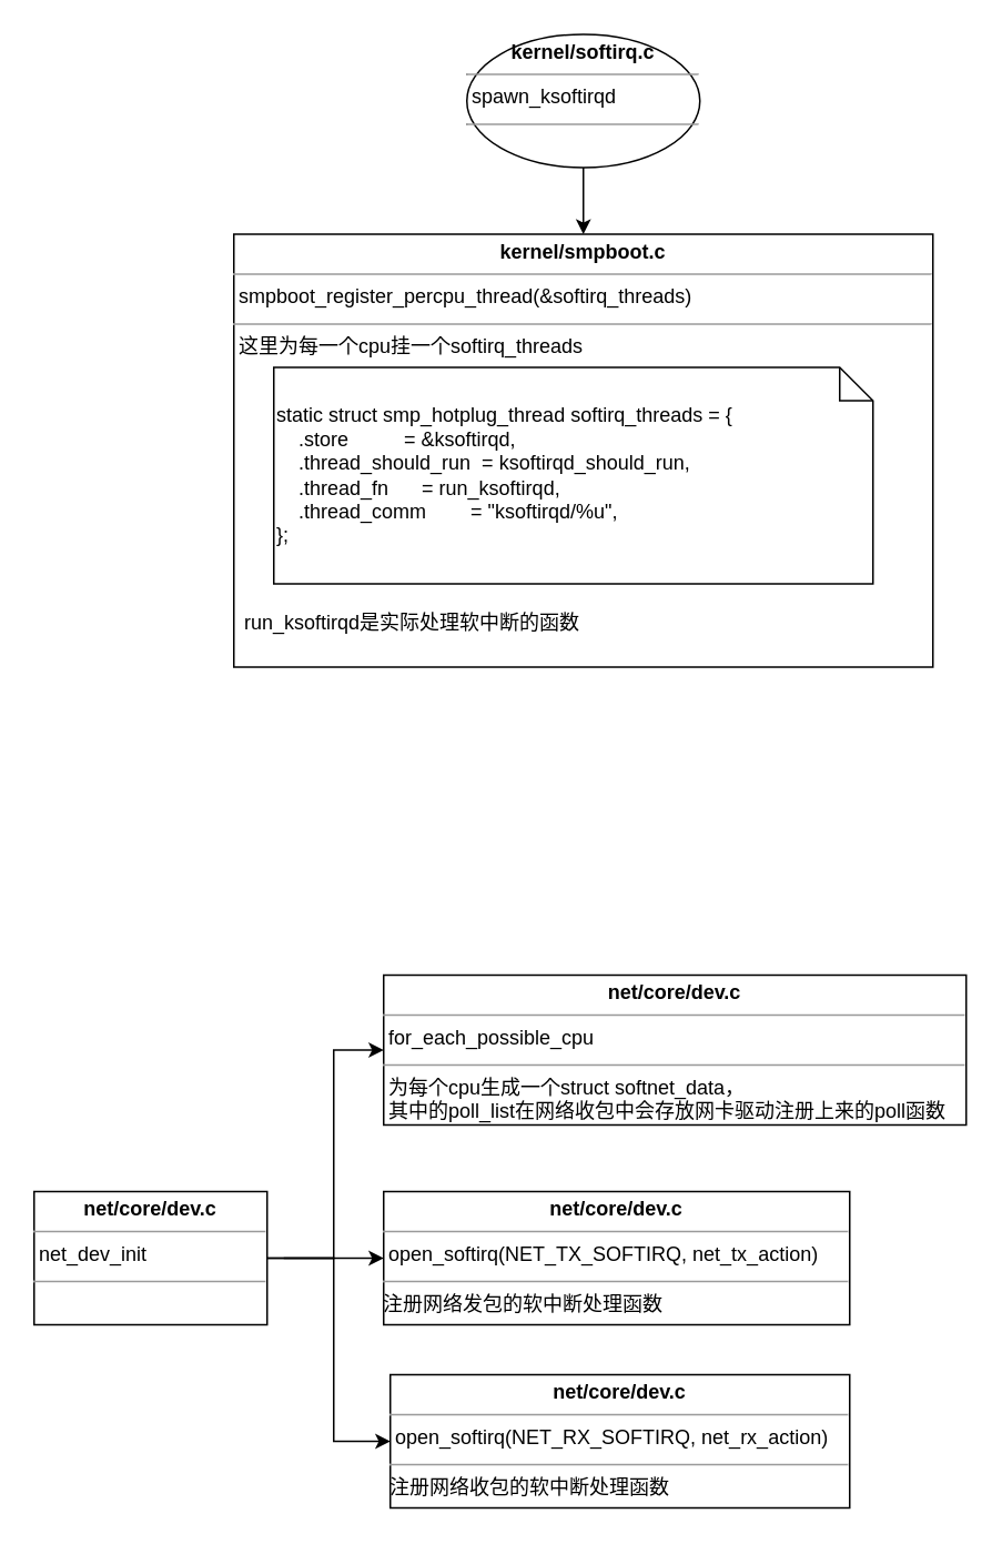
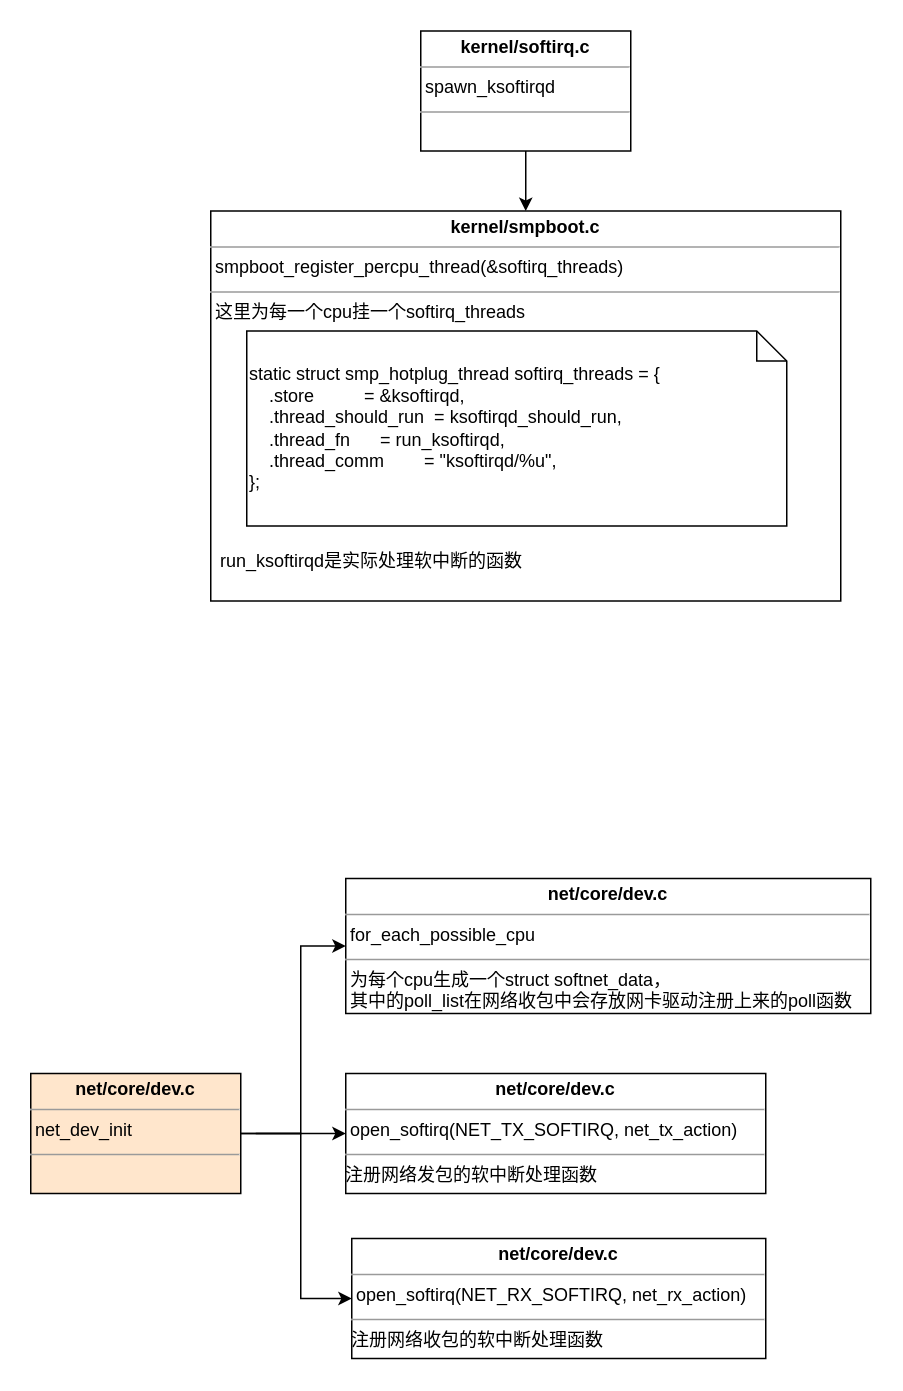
  <mxCell id="0" />
  <mxCell id="1" parent="0" />
  <mxCell id="2" value="" style="edgeStyle=orthogonalEdgeStyle;rounded=0;orthogonalLoop=1;jettySize=auto;html=1;" parent="1" source="3" target="4" edge="1"><mxGeometry relative="1" as="geometry" /></mxCell>
- <mxCell id="3" value="&lt;p style=&quot;margin: 0px ; margin-top: 4px ; text-align: center&quot;&gt;&lt;b&gt;kernel/softirq.c&lt;/b&gt;&lt;br&gt;&lt;/p&gt;&lt;hr size=&quot;1&quot;&gt;&amp;nbsp;spawn_ksoftirqd&lt;div style=&quot;height: 2px&quot;&gt;&lt;/div&gt;&lt;hr size=&quot;1&quot;&gt;&lt;div style=&quot;height: 2px&quot;&gt;&lt;br&gt;&lt;/div&gt;" style="ellipse;verticalAlign=top;align=left;overflow=fill;fontSize=12;fontFamily=Helvetica;html=1;" parent="1" vertex="1"><mxGeometry x="280" y="20" width="140" height="80" as="geometry" /></mxCell>
+ <mxCell id="3" value="&lt;p style=&quot;margin: 0px ; margin-top: 4px ; text-align: center&quot;&gt;&lt;b&gt;kernel/softirq.c&lt;/b&gt;&lt;br&gt;&lt;/p&gt;&lt;hr size=&quot;1&quot;&gt;&amp;nbsp;spawn_ksoftirqd&lt;div style=&quot;height: 2px&quot;&gt;&lt;/div&gt;&lt;hr size=&quot;1&quot;&gt;&lt;div style=&quot;height: 2px&quot;&gt;&lt;br&gt;&lt;/div&gt;" style="verticalAlign=top;align=left;overflow=fill;fontSize=12;fontFamily=Helvetica;html=1;" parent="1" vertex="1"><mxGeometry x="280" y="20" width="140" height="80" as="geometry" /></mxCell>
  <mxCell id="4" value="&lt;p style=&quot;margin: 0px ; margin-top: 4px ; text-align: center&quot;&gt;&lt;b&gt;kernel/smpboot.c&lt;/b&gt;&lt;/p&gt;&lt;hr size=&quot;1&quot;&gt;&amp;nbsp;smpboot_register_percpu_thread(&amp;amp;softirq_threads)&amp;nbsp;&lt;div style=&quot;height: 2px&quot;&gt;&lt;/div&gt;&lt;hr size=&quot;1&quot;&gt;&lt;div style=&quot;height: 2px&quot;&gt;&amp;nbsp;这里为每一个cpu挂一个softirq_threads&lt;br&gt;&lt;/div&gt;&lt;div style=&quot;height: 2px&quot;&gt;&lt;br&gt;&lt;/div&gt;&lt;div style=&quot;height: 2px&quot;&gt;&lt;br&gt;&lt;/div&gt;&lt;div style=&quot;height: 2px&quot;&gt;&lt;br&gt;&lt;/div&gt;&lt;div style=&quot;height: 2px&quot;&gt;&lt;br&gt;&lt;/div&gt;&lt;div style=&quot;height: 2px&quot;&gt;&lt;br&gt;&lt;/div&gt;&lt;div style=&quot;height: 2px&quot;&gt;&lt;br&gt;&lt;/div&gt;&lt;div style=&quot;height: 2px&quot;&gt;&lt;br&gt;&lt;/div&gt;&lt;div style=&quot;height: 2px&quot;&gt;&lt;br&gt;&lt;/div&gt;&lt;div style=&quot;height: 2px&quot;&gt;&lt;br&gt;&lt;/div&gt;&lt;div style=&quot;height: 2px&quot;&gt;&lt;br&gt;&lt;/div&gt;&lt;div style=&quot;height: 2px&quot;&gt;&lt;br&gt;&lt;/div&gt;&lt;div style=&quot;height: 2px&quot;&gt;&lt;br&gt;&lt;/div&gt;&lt;div style=&quot;height: 2px&quot;&gt;&lt;br&gt;&lt;/div&gt;&lt;div style=&quot;height: 2px&quot;&gt;&lt;br&gt;&lt;/div&gt;&lt;div style=&quot;height: 2px&quot;&gt;&lt;br&gt;&lt;/div&gt;&lt;div style=&quot;height: 2px&quot;&gt;&lt;br&gt;&lt;/div&gt;&lt;div style=&quot;height: 2px&quot;&gt;&lt;br&gt;&lt;/div&gt;&lt;div style=&quot;height: 2px&quot;&gt;&lt;br&gt;&lt;/div&gt;&lt;div style=&quot;height: 2px&quot;&gt;&lt;br&gt;&lt;/div&gt;&lt;div style=&quot;height: 2px&quot;&gt;&lt;br&gt;&lt;/div&gt;&lt;div style=&quot;height: 2px&quot;&gt;&lt;br&gt;&lt;/div&gt;&lt;div style=&quot;height: 2px&quot;&gt;&lt;br&gt;&lt;/div&gt;&lt;div style=&quot;height: 2px&quot;&gt;&lt;br&gt;&lt;/div&gt;&lt;div style=&quot;height: 2px&quot;&gt;&lt;br&gt;&lt;/div&gt;&lt;div style=&quot;height: 2px&quot;&gt;&lt;br&gt;&lt;/div&gt;&lt;div style=&quot;height: 2px&quot;&gt;&lt;br&gt;&lt;/div&gt;&lt;div style=&quot;height: 2px&quot;&gt;&lt;br&gt;&lt;/div&gt;&lt;div style=&quot;height: 2px&quot;&gt;&lt;br&gt;&lt;/div&gt;&lt;div style=&quot;height: 2px&quot;&gt;&lt;br&gt;&lt;/div&gt;&lt;div style=&quot;height: 2px&quot;&gt;&lt;br&gt;&lt;/div&gt;&lt;div style=&quot;height: 2px&quot;&gt;&lt;br&gt;&lt;/div&gt;&lt;div style=&quot;height: 2px&quot;&gt;&lt;br&gt;&lt;/div&gt;&lt;div style=&quot;height: 2px&quot;&gt;&lt;br&gt;&lt;/div&gt;&lt;div style=&quot;height: 2px&quot;&gt;&lt;br&gt;&lt;/div&gt;&lt;div style=&quot;height: 2px&quot;&gt;&lt;br&gt;&lt;/div&gt;&lt;div style=&quot;height: 2px&quot;&gt;&lt;br&gt;&lt;/div&gt;&lt;div style=&quot;height: 2px&quot;&gt;&lt;br&gt;&lt;/div&gt;&lt;div style=&quot;height: 2px&quot;&gt;&lt;br&gt;&lt;/div&gt;&lt;div style=&quot;height: 2px&quot;&gt;&lt;br&gt;&lt;/div&gt;&lt;div style=&quot;height: 2px&quot;&gt;&lt;br&gt;&lt;/div&gt;&lt;div style=&quot;height: 2px&quot;&gt;&lt;br&gt;&lt;/div&gt;&lt;div style=&quot;height: 2px&quot;&gt;&lt;br&gt;&lt;/div&gt;&lt;div style=&quot;height: 2px&quot;&gt;&lt;br&gt;&lt;/div&gt;&lt;div style=&quot;height: 2px&quot;&gt;&lt;br&gt;&lt;/div&gt;&lt;div style=&quot;height: 2px&quot;&gt;&lt;br&gt;&lt;/div&gt;&lt;div style=&quot;height: 2px&quot;&gt;&lt;br&gt;&lt;/div&gt;&lt;div style=&quot;height: 2px&quot;&gt;&lt;br&gt;&lt;/div&gt;&lt;div style=&quot;height: 2px&quot;&gt;&lt;br&gt;&lt;/div&gt;&lt;div style=&quot;height: 2px&quot;&gt;&lt;br&gt;&lt;/div&gt;&lt;div style=&quot;height: 2px&quot;&gt;&lt;br&gt;&lt;/div&gt;&lt;div style=&quot;height: 2px&quot;&gt;&lt;br&gt;&lt;/div&gt;&lt;div style=&quot;height: 2px&quot;&gt;&lt;br&gt;&lt;/div&gt;&lt;div style=&quot;height: 2px&quot;&gt;&lt;br&gt;&lt;/div&gt;&lt;div style=&quot;height: 2px&quot;&gt;&lt;br&gt;&lt;/div&gt;&lt;div style=&quot;height: 2px&quot;&gt;&lt;br&gt;&lt;/div&gt;&lt;div style=&quot;height: 2px&quot;&gt;&lt;br&gt;&lt;/div&gt;&lt;div style=&quot;height: 2px&quot;&gt;&lt;br&gt;&lt;/div&gt;&lt;div style=&quot;height: 2px&quot;&gt;&lt;br&gt;&lt;/div&gt;&lt;div style=&quot;height: 2px&quot;&gt;&lt;br&gt;&lt;/div&gt;&lt;div style=&quot;height: 2px&quot;&gt;&lt;br&gt;&lt;/div&gt;&lt;div style=&quot;height: 2px&quot;&gt;&lt;br&gt;&lt;/div&gt;&lt;div style=&quot;height: 2px&quot;&gt;&lt;br&gt;&lt;/div&gt;&lt;div style=&quot;height: 2px&quot;&gt;&lt;br&gt;&lt;/div&gt;&lt;div style=&quot;height: 2px&quot;&gt;&lt;br&gt;&lt;/div&gt;&lt;div style=&quot;height: 2px&quot;&gt;&lt;br&gt;&lt;/div&gt;&lt;div style=&quot;height: 2px&quot;&gt;&lt;br&gt;&lt;/div&gt;&lt;div style=&quot;height: 2px&quot;&gt;&lt;br&gt;&lt;/div&gt;&lt;div style=&quot;height: 2px&quot;&gt;&lt;br&gt;&lt;/div&gt;&lt;div style=&quot;height: 2px&quot;&gt;&lt;br&gt;&lt;/div&gt;&lt;div style=&quot;height: 2px&quot;&gt;&lt;br&gt;&lt;/div&gt;&lt;div style=&quot;height: 2px&quot;&gt;&lt;br&gt;&lt;/div&gt;&lt;div style=&quot;height: 2px&quot;&gt;&lt;br&gt;&lt;/div&gt;&lt;div style=&quot;height: 2px&quot;&gt;&lt;br&gt;&lt;/div&gt;&lt;div style=&quot;height: 2px&quot;&gt;&lt;br&gt;&lt;/div&gt;&lt;div style=&quot;height: 2px&quot;&gt;&lt;br&gt;&lt;/div&gt;&lt;div style=&quot;height: 2px&quot;&gt;&lt;br&gt;&lt;/div&gt;&lt;div style=&quot;height: 2px&quot;&gt;&lt;br&gt;&lt;/div&gt;&lt;div style=&quot;height: 2px&quot;&gt;&lt;br&gt;&lt;/div&gt;&lt;div style=&quot;height: 2px&quot;&gt;&lt;br&gt;&lt;/div&gt;&lt;div style=&quot;height: 2px&quot;&gt;&lt;br&gt;&lt;/div&gt;&lt;div style=&quot;height: 2px&quot;&gt;&lt;br&gt;&lt;/div&gt;&lt;div style=&quot;height: 2px&quot;&gt;&lt;br&gt;&lt;/div&gt;&lt;div style=&quot;height: 2px&quot;&gt;&amp;nbsp; run_ksoftirqd是实际处理软中断的函数&lt;/div&gt;" style="verticalAlign=top;align=left;overflow=fill;fontSize=12;fontFamily=Helvetica;html=1;" parent="1" vertex="1"><mxGeometry x="140" y="140" width="420" height="260" as="geometry" /></mxCell>
  <mxCell id="5" value="&lt;div&gt;static struct smp_hotplug_thread softirq_threads = {&lt;/div&gt;&lt;div&gt;&amp;nbsp; &amp;nbsp; .store&amp;nbsp; &amp;nbsp; &amp;nbsp; &amp;nbsp; &amp;nbsp; = &amp;amp;ksoftirqd,&lt;/div&gt;&lt;div&gt;&amp;nbsp; &amp;nbsp; .thread_should_run&amp;nbsp; = ksoftirqd_should_run,&lt;/div&gt;&lt;div&gt;&amp;nbsp; &amp;nbsp; .thread_fn&amp;nbsp; &amp;nbsp; &amp;nbsp; = run_ksoftirqd,&lt;/div&gt;&lt;div&gt;&amp;nbsp; &amp;nbsp; .thread_comm&amp;nbsp; &amp;nbsp; &amp;nbsp; &amp;nbsp; = &quot;ksoftirqd/%u&quot;,&lt;/div&gt;&lt;div&gt;};&lt;/div&gt;" style="shape=note;size=20;whiteSpace=wrap;html=1;align=left;" parent="1" vertex="1"><mxGeometry x="164" y="220" width="360" height="130" as="geometry" /></mxCell>
  <mxCell id="6" value="" style="edgeStyle=orthogonalEdgeStyle;rounded=0;orthogonalLoop=1;jettySize=auto;html=1;" edge="1" parent="1" source="7" target="9"><mxGeometry relative="1" as="geometry" /></mxCell>
- <mxCell id="7" value="&lt;p style=&quot;margin: 0px ; margin-top: 4px ; text-align: center&quot;&gt;&lt;b&gt;net/core/dev.c&lt;/b&gt;&lt;br&gt;&lt;/p&gt;&lt;hr size=&quot;1&quot;&gt;&amp;nbsp;net_dev_init&lt;div style=&quot;height: 2px&quot;&gt;&lt;/div&gt;&lt;hr size=&quot;1&quot;&gt;&lt;div style=&quot;height: 2px&quot;&gt;&lt;br&gt;&lt;/div&gt;" style="verticalAlign=top;align=left;overflow=fill;fontSize=12;fontFamily=Helvetica;html=1;" vertex="1" parent="1"><mxGeometry x="20" y="715" width="140" height="80" as="geometry" /></mxCell>
+ <mxCell id="7" value="&lt;p style=&quot;margin: 0px ; margin-top: 4px ; text-align: center&quot;&gt;&lt;b&gt;net/core/dev.c&lt;/b&gt;&lt;br&gt;&lt;/p&gt;&lt;hr size=&quot;1&quot;&gt;&amp;nbsp;net_dev_init&lt;div style=&quot;height: 2px&quot;&gt;&lt;/div&gt;&lt;hr size=&quot;1&quot;&gt;&lt;div style=&quot;height: 2px&quot;&gt;&lt;br&gt;&lt;/div&gt;" style="verticalAlign=top;align=left;overflow=fill;fontSize=12;fontFamily=Helvetica;html=1;fillColor=#ffe6cc;" vertex="1" parent="1"><mxGeometry x="20" y="715" width="140" height="80" as="geometry" /></mxCell>
  <mxCell id="8" value="&lt;p style=&quot;margin: 0px ; margin-top: 4px ; text-align: center&quot;&gt;&lt;b&gt;net/core/dev.c&lt;/b&gt;&lt;br&gt;&lt;/p&gt;&lt;hr size=&quot;1&quot;&gt;&amp;nbsp;for_each_possible_cpu&lt;div style=&quot;height: 2px&quot;&gt;&lt;/div&gt;&lt;hr size=&quot;1&quot;&gt;&lt;div style=&quot;height: 2px&quot;&gt;&amp;nbsp;为每个cpu生成一个struct softnet_data，&lt;/div&gt;&lt;div style=&quot;height: 2px&quot;&gt;&lt;br&gt;&lt;/div&gt;&lt;div style=&quot;height: 2px&quot;&gt;&lt;br&gt;&lt;/div&gt;&lt;div style=&quot;height: 2px&quot;&gt;&lt;br&gt;&lt;/div&gt;&lt;div style=&quot;height: 2px&quot;&gt;&lt;br&gt;&lt;/div&gt;&lt;div style=&quot;height: 2px&quot;&gt;&lt;br&gt;&lt;/div&gt;&lt;div style=&quot;height: 2px&quot;&gt;&lt;br&gt;&lt;/div&gt;&lt;div style=&quot;height: 2px&quot;&gt;&amp;nbsp;其中的poll_list在网络收包中会存放网卡驱动注册上来的poll函数&lt;/div&gt;" style="verticalAlign=top;align=left;overflow=fill;fontSize=12;fontFamily=Helvetica;html=1;" vertex="1" parent="1"><mxGeometry x="230" y="585" width="350" height="90" as="geometry" /></mxCell>
  <mxCell id="9" value="&lt;p style=&quot;margin: 0px ; margin-top: 4px ; text-align: center&quot;&gt;&lt;b&gt;net/core/dev.c&lt;/b&gt;&lt;br&gt;&lt;/p&gt;&lt;hr size=&quot;1&quot;&gt;&amp;nbsp;open_softirq(NET_TX_SOFTIRQ, net_tx_action)&lt;div style=&quot;height: 2px&quot;&gt;&lt;/div&gt;&lt;hr size=&quot;1&quot;&gt;&lt;div style=&quot;height: 2px&quot;&gt;注册网络发包的软中断处理函数&lt;/div&gt;" style="verticalAlign=top;align=left;overflow=fill;fontSize=12;fontFamily=Helvetica;html=1;" vertex="1" parent="1"><mxGeometry x="230" y="715" width="280" height="80" as="geometry" /></mxCell>
  <mxCell id="10" value="&lt;p style=&quot;margin: 0px ; margin-top: 4px ; text-align: center&quot;&gt;&lt;b&gt;net/core/dev.c&lt;/b&gt;&lt;br&gt;&lt;/p&gt;&lt;hr size=&quot;1&quot;&gt;&amp;nbsp;open_softirq(NET_RX_SOFTIRQ, net_rx_action)&lt;div style=&quot;height: 2px&quot;&gt;&lt;/div&gt;&lt;hr size=&quot;1&quot;&gt;&lt;div style=&quot;height: 2px&quot;&gt;注册网络收包的软中断处理函数&lt;/div&gt;" style="verticalAlign=top;align=left;overflow=fill;fontSize=12;fontFamily=Helvetica;html=1;" vertex="1" parent="1"><mxGeometry x="234" y="825" width="276" height="80" as="geometry" /></mxCell>
  <mxCell id="11" value="" style="edgeStyle=orthogonalEdgeStyle;rounded=0;orthogonalLoop=1;jettySize=auto;html=1;exitX=1;exitY=0.5;exitDx=0;exitDy=0;entryX=0;entryY=0.5;entryDx=0;entryDy=0;" edge="1" parent="1" source="7" target="8"><mxGeometry relative="1" as="geometry"><mxPoint x="170" y="765" as="sourcePoint" /><mxPoint x="240" y="765" as="targetPoint" /><Array as="points"><mxPoint x="200" y="755" /><mxPoint x="200" y="630" /></Array></mxGeometry></mxCell>
  <mxCell id="12" value="" style="edgeStyle=orthogonalEdgeStyle;rounded=0;orthogonalLoop=1;jettySize=auto;html=1;entryX=0;entryY=0.5;entryDx=0;entryDy=0;" edge="1" parent="1" target="10"><mxGeometry relative="1" as="geometry"><mxPoint x="170" y="755" as="sourcePoint" /><mxPoint x="240" y="765" as="targetPoint" /><Array as="points"><mxPoint x="200" y="755" /><mxPoint x="200" y="865" /></Array></mxGeometry></mxCell>
